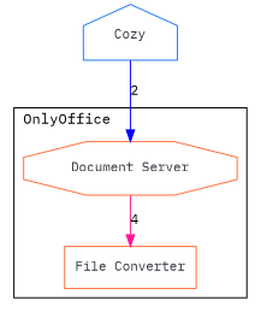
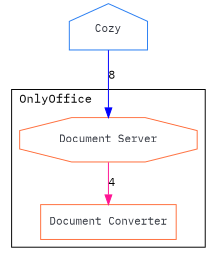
  digraph {
    fontname="IBM Plex Mono"
    nodesep=0.6
    ranksep=0.45
    splines=true
    node [color="#ff6f3d" fontcolor="#32363F" fontname="IBM Plex Mono" fontsize=11 margin=0.12]
    edge [fontname="IBM Plex Mono" fontsize=11]
    n1 [label="Document Server" shape=octagon]
-   n2 [label="File Converter" shape=box]
+   n2 [label="Document Converter" shape=box]
    n3 [color="#297EF2" label=Cozy shape=house]
    subgraph cluster_1 {
      fontsize=12
      label=OnlyOffice
      labeljust=l
      n1
      n2
    }
    n1 -> n2 [color=deeppink label=4]
-   n3 -> n1 [color=blue label=2]
+   n3 -> n1 [color=blue label=8]
  }
